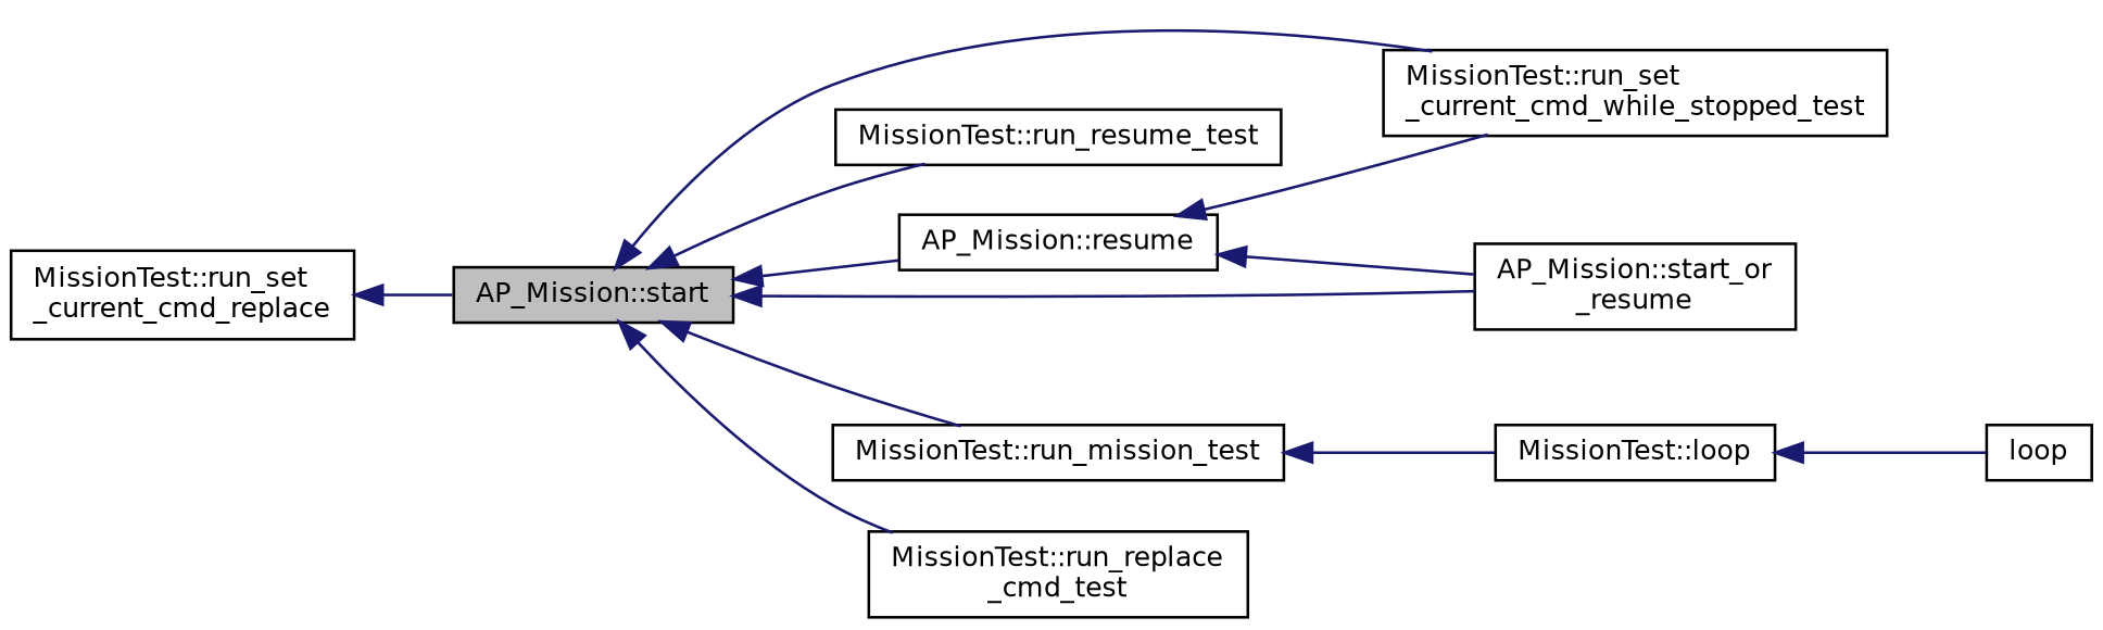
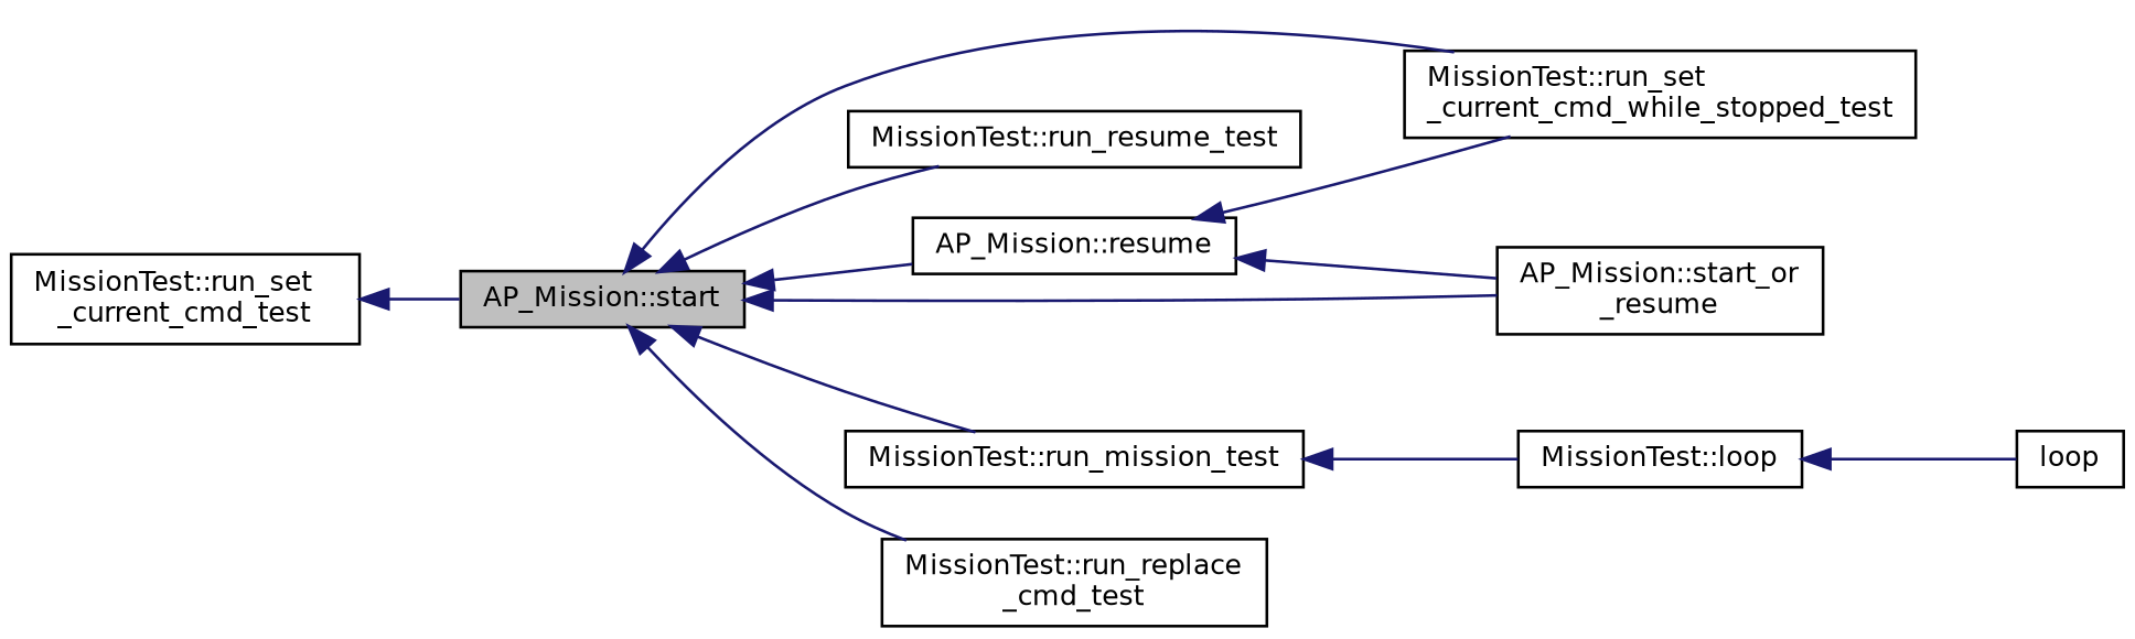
  digraph {
    rankdir=LR
    node [color=black fillcolor=white fontname=Helvetica fontsize=10 shape=record style=filled]
    edge [color=midnightblue dir=back fontname=Helvetica fontsize=10 labelfontname=Helvetica labelfontsize=10 style=solid]
    n1 [fillcolor=grey75 fontcolor=black height=0.2 label="AP_Mission::start" width=0.4]
    n2 [height=0.2 label="AP_Mission::resume" width=0.4]
    n3 [height=0.2 label="MissionTest::run_resume_test" width=0.4]
    n4 [height=0.2 label="MissionTest::run_set\l_current_cmd_while_stopped_test" width=0.4]
    n5 [height=0.2 label="AP_Mission::start_or\l_resume" width=0.4]
    n6 [height=0.2 label="MissionTest::run_mission_test" width=0.4]
    n7 [height=0.2 label="MissionTest::run_replace\l_cmd_test" width=0.4]
    n8 [height=0.2 label="MissionTest::loop" width=0.4]
-   n9 [height=0.2 label="MissionTest::run_set\l_current_cmd_replace" width=0.4]
+   n9 [height=0.2 label="MissionTest::run_set\l_current_cmd_test" width=0.4]
    n10 [height=0.2 label=loop width=0.4]
    n1 -> n2
    n1 -> n3
    n1 -> n4
    n1 -> n5
    n1 -> n6
    n1 -> n7
    n2 -> n4
    n2 -> n5
    n6 -> n8
    n8 -> n10
    n9 -> n1
  }
